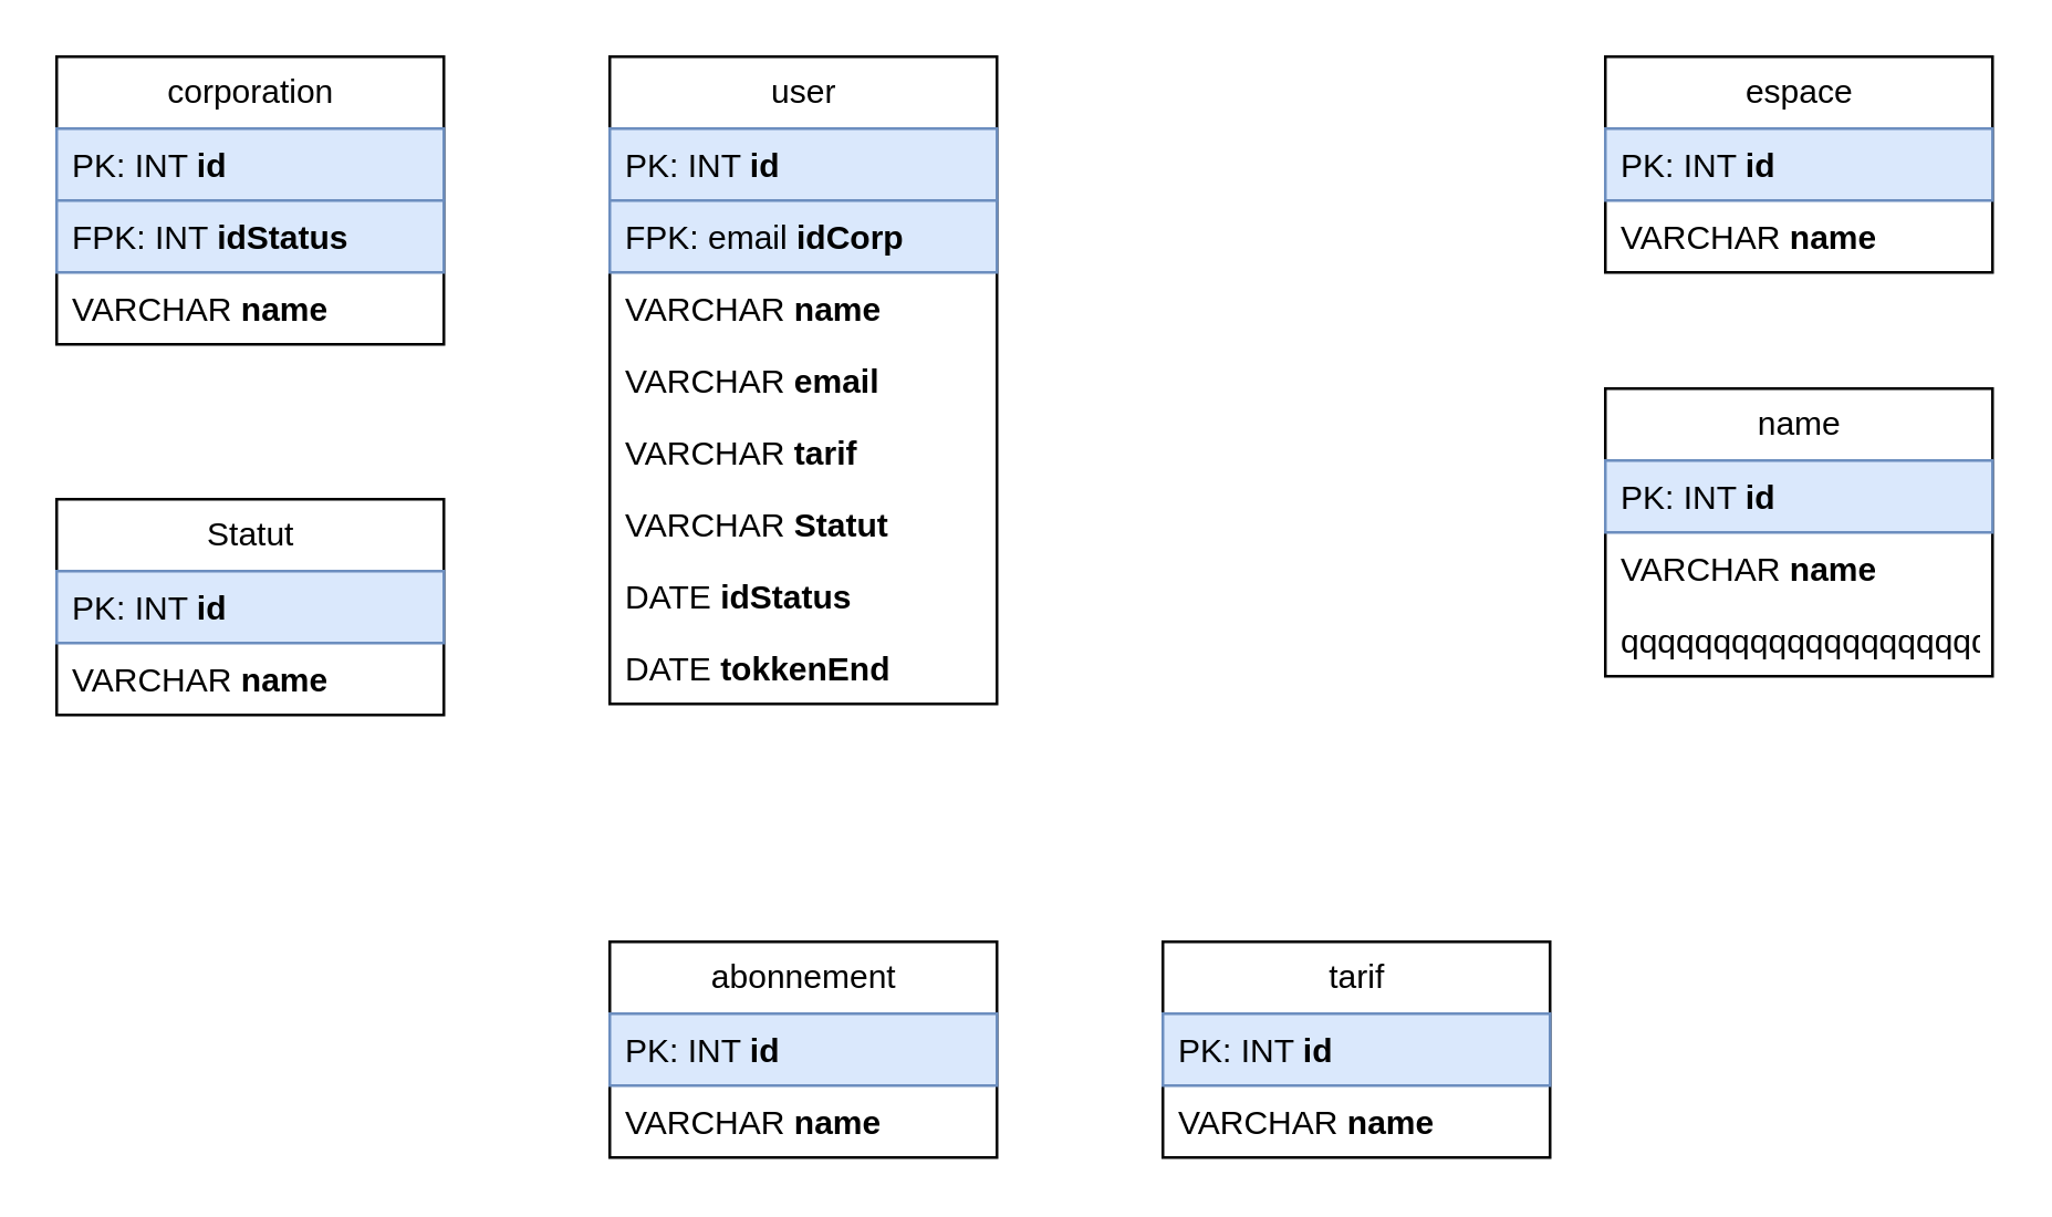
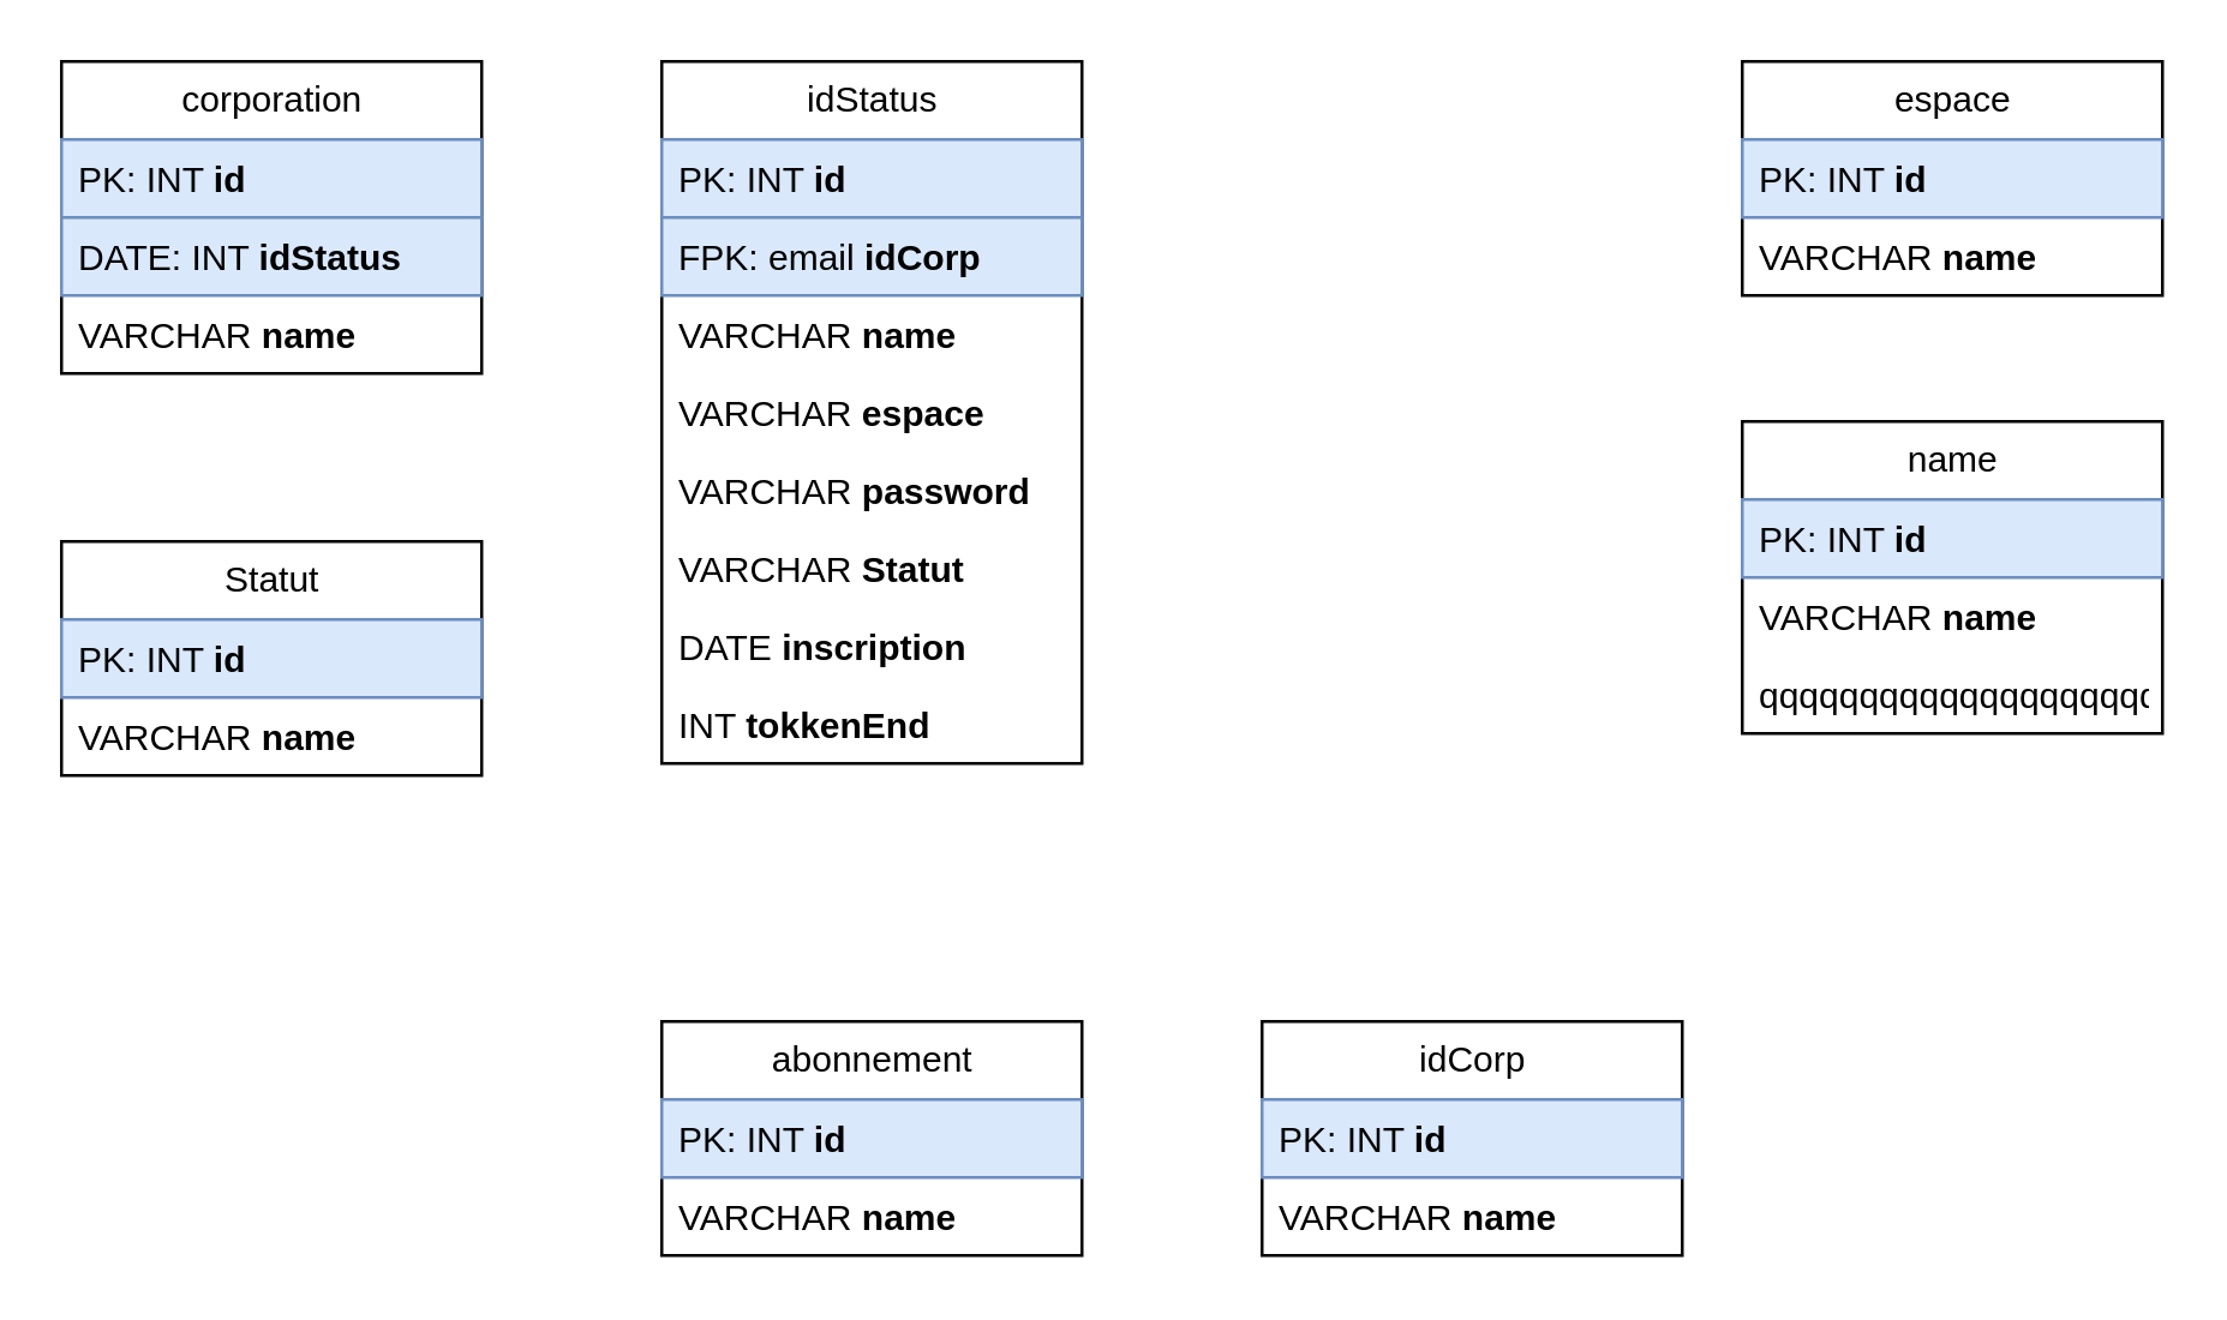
  <mxCell id="0" />
  <mxCell id="1" parent="0" />
- <mxCell id="2" value="user" style="swimlane;fontStyle=0;childLayout=stackLayout;horizontal=1;startSize=26;fillColor=none;horizontalStack=0;resizeParent=1;resizeParentMax=0;resizeLast=0;collapsible=1;marginBottom=0;html=1;" vertex="1" parent="1"><mxGeometry x="220" y="20" width="140" height="234" as="geometry" /></mxCell>
+ <mxCell id="2" value="idStatus" style="swimlane;fontStyle=0;childLayout=stackLayout;horizontal=1;startSize=26;fillColor=none;horizontalStack=0;resizeParent=1;resizeParentMax=0;resizeLast=0;collapsible=1;marginBottom=0;html=1;" vertex="1" parent="1"><mxGeometry x="220" y="20" width="140" height="234" as="geometry" /></mxCell>
  <mxCell id="3" value="PK: INT &lt;b&gt;id&lt;/b&gt;" style="text;strokeColor=#6c8ebf;fillColor=#dae8fc;align=left;verticalAlign=top;spacingLeft=4;spacingRight=4;overflow=hidden;rotatable=0;points=[[0,0.5],[1,0.5]];portConstraint=eastwest;whiteSpace=wrap;html=1;" vertex="1" parent="2"><mxGeometry y="26" width="140" height="26" as="geometry" /></mxCell>
  <mxCell id="4" value="FPK: email &lt;b&gt;idCorp&amp;nbsp;&lt;/b&gt;" style="text;strokeColor=#6c8ebf;fillColor=#dae8fc;align=left;verticalAlign=top;spacingLeft=4;spacingRight=4;overflow=hidden;rotatable=0;points=[[0,0.5],[1,0.5]];portConstraint=eastwest;whiteSpace=wrap;html=1;" vertex="1" parent="2"><mxGeometry y="52" width="140" height="26" as="geometry" /></mxCell>
  <mxCell id="5" value="VARCHAR&amp;nbsp;&lt;b&gt;name&lt;/b&gt;" style="text;strokeColor=none;fillColor=none;align=left;verticalAlign=top;spacingLeft=4;spacingRight=4;overflow=hidden;rotatable=0;points=[[0,0.5],[1,0.5]];portConstraint=eastwest;whiteSpace=wrap;html=1;" vertex="1" parent="2"><mxGeometry y="78" width="140" height="26" as="geometry" /></mxCell>
- <mxCell id="6" value="VARCHAR &lt;b&gt;email&lt;/b&gt;" style="text;strokeColor=none;fillColor=none;align=left;verticalAlign=top;spacingLeft=4;spacingRight=4;overflow=hidden;rotatable=0;points=[[0,0.5],[1,0.5]];portConstraint=eastwest;whiteSpace=wrap;html=1;" vertex="1" parent="2"><mxGeometry y="104" width="140" height="26" as="geometry" /></mxCell>
- <mxCell id="7" value="VARCHAR &lt;b&gt;tarif&lt;/b&gt;" style="text;strokeColor=none;fillColor=none;align=left;verticalAlign=top;spacingLeft=4;spacingRight=4;overflow=hidden;rotatable=0;points=[[0,0.5],[1,0.5]];portConstraint=eastwest;whiteSpace=wrap;html=1;" vertex="1" parent="2"><mxGeometry y="130" width="140" height="26" as="geometry" /></mxCell>
+ <mxCell id="6" value="VARCHAR &lt;b&gt;espace&lt;/b&gt;" style="text;strokeColor=none;fillColor=none;align=left;verticalAlign=top;spacingLeft=4;spacingRight=4;overflow=hidden;rotatable=0;points=[[0,0.5],[1,0.5]];portConstraint=eastwest;whiteSpace=wrap;html=1;" vertex="1" parent="2"><mxGeometry y="104" width="140" height="26" as="geometry" /></mxCell>
+ <mxCell id="7" value="VARCHAR &lt;b&gt;password&lt;/b&gt;" style="text;strokeColor=none;fillColor=none;align=left;verticalAlign=top;spacingLeft=4;spacingRight=4;overflow=hidden;rotatable=0;points=[[0,0.5],[1,0.5]];portConstraint=eastwest;whiteSpace=wrap;html=1;" vertex="1" parent="2"><mxGeometry y="130" width="140" height="26" as="geometry" /></mxCell>
  <mxCell id="8" value="VARCHAR &lt;b&gt;Statut&amp;nbsp;&lt;/b&gt;" style="text;strokeColor=none;fillColor=none;align=left;verticalAlign=top;spacingLeft=4;spacingRight=4;overflow=hidden;rotatable=0;points=[[0,0.5],[1,0.5]];portConstraint=eastwest;whiteSpace=wrap;html=1;" vertex="1" parent="2"><mxGeometry y="156" width="140" height="26" as="geometry" /></mxCell>
- <mxCell id="9" value="DATE &lt;b&gt;idStatus&lt;/b&gt;" style="text;strokeColor=none;fillColor=none;align=left;verticalAlign=top;spacingLeft=4;spacingRight=4;overflow=hidden;rotatable=0;points=[[0,0.5],[1,0.5]];portConstraint=eastwest;whiteSpace=wrap;html=1;" vertex="1" parent="2"><mxGeometry y="182" width="140" height="26" as="geometry" /></mxCell>
- <mxCell id="10" value="DATE &lt;b&gt;tokkenEnd&lt;/b&gt;" style="text;strokeColor=none;fillColor=none;align=left;verticalAlign=top;spacingLeft=4;spacingRight=4;overflow=hidden;rotatable=0;points=[[0,0.5],[1,0.5]];portConstraint=eastwest;whiteSpace=wrap;html=1;" vertex="1" parent="2"><mxGeometry y="208" width="140" height="26" as="geometry" /></mxCell>
+ <mxCell id="9" value="DATE &lt;b&gt;inscription&lt;/b&gt;" style="text;strokeColor=none;fillColor=none;align=left;verticalAlign=top;spacingLeft=4;spacingRight=4;overflow=hidden;rotatable=0;points=[[0,0.5],[1,0.5]];portConstraint=eastwest;whiteSpace=wrap;html=1;" vertex="1" parent="2"><mxGeometry y="182" width="140" height="26" as="geometry" /></mxCell>
+ <mxCell id="10" value="INT &lt;b&gt;tokkenEnd&lt;/b&gt;" style="text;strokeColor=none;fillColor=none;align=left;verticalAlign=top;spacingLeft=4;spacingRight=4;overflow=hidden;rotatable=0;points=[[0,0.5],[1,0.5]];portConstraint=eastwest;whiteSpace=wrap;html=1;" vertex="1" parent="2"><mxGeometry y="208" width="140" height="26" as="geometry" /></mxCell>
  <mxCell id="11" value="corporation" style="swimlane;fontStyle=0;childLayout=stackLayout;horizontal=1;startSize=26;fillColor=none;horizontalStack=0;resizeParent=1;resizeParentMax=0;resizeLast=0;collapsible=1;marginBottom=0;html=1;" vertex="1" parent="1"><mxGeometry x="20" y="20" width="140" height="104" as="geometry" /></mxCell>
  <mxCell id="12" value="PK: INT &lt;b&gt;id&lt;/b&gt;" style="text;strokeColor=#6c8ebf;fillColor=#dae8fc;align=left;verticalAlign=top;spacingLeft=4;spacingRight=4;overflow=hidden;rotatable=0;points=[[0,0.5],[1,0.5]];portConstraint=eastwest;whiteSpace=wrap;html=1;" vertex="1" parent="11"><mxGeometry y="26" width="140" height="26" as="geometry" /></mxCell>
- <mxCell id="13" value="FPK: INT &lt;b&gt;idStatus&lt;/b&gt;" style="text;strokeColor=#6c8ebf;fillColor=#dae8fc;align=left;verticalAlign=top;spacingLeft=4;spacingRight=4;overflow=hidden;rotatable=0;points=[[0,0.5],[1,0.5]];portConstraint=eastwest;whiteSpace=wrap;html=1;" vertex="1" parent="11"><mxGeometry y="52" width="140" height="26" as="geometry" /></mxCell>
+ <mxCell id="13" value="DATE: INT &lt;b&gt;idStatus&lt;/b&gt;" style="text;strokeColor=#6c8ebf;fillColor=#dae8fc;align=left;verticalAlign=top;spacingLeft=4;spacingRight=4;overflow=hidden;rotatable=0;points=[[0,0.5],[1,0.5]];portConstraint=eastwest;whiteSpace=wrap;html=1;" vertex="1" parent="11"><mxGeometry y="52" width="140" height="26" as="geometry" /></mxCell>
  <mxCell id="14" value="VARCHAR&amp;nbsp;&lt;b&gt;name&lt;/b&gt;" style="text;strokeColor=none;fillColor=none;align=left;verticalAlign=top;spacingLeft=4;spacingRight=4;overflow=hidden;rotatable=0;points=[[0,0.5],[1,0.5]];portConstraint=eastwest;whiteSpace=wrap;html=1;" vertex="1" parent="11"><mxGeometry y="78" width="140" height="26" as="geometry" /></mxCell>
  <mxCell id="15" value="Statut" style="swimlane;fontStyle=0;childLayout=stackLayout;horizontal=1;startSize=26;fillColor=none;horizontalStack=0;resizeParent=1;resizeParentMax=0;resizeLast=0;collapsible=1;marginBottom=0;html=1;" vertex="1" parent="1"><mxGeometry x="20" y="180" width="140" height="78" as="geometry" /></mxCell>
  <mxCell id="16" value="PK: INT &lt;b&gt;id&lt;/b&gt;" style="text;strokeColor=#6c8ebf;fillColor=#dae8fc;align=left;verticalAlign=top;spacingLeft=4;spacingRight=4;overflow=hidden;rotatable=0;points=[[0,0.5],[1,0.5]];portConstraint=eastwest;whiteSpace=wrap;html=1;" vertex="1" parent="15"><mxGeometry y="26" width="140" height="26" as="geometry" /></mxCell>
  <mxCell id="17" value="VARCHAR&amp;nbsp;&lt;b&gt;name&lt;/b&gt;" style="text;strokeColor=none;fillColor=none;align=left;verticalAlign=top;spacingLeft=4;spacingRight=4;overflow=hidden;rotatable=0;points=[[0,0.5],[1,0.5]];portConstraint=eastwest;whiteSpace=wrap;html=1;" vertex="1" parent="15"><mxGeometry y="52" width="140" height="26" as="geometry" /></mxCell>
  <mxCell id="18" value="abonnement" style="swimlane;fontStyle=0;childLayout=stackLayout;horizontal=1;startSize=26;fillColor=none;horizontalStack=0;resizeParent=1;resizeParentMax=0;resizeLast=0;collapsible=1;marginBottom=0;html=1;" vertex="1" parent="1"><mxGeometry x="220" y="340" width="140" height="78" as="geometry" /></mxCell>
  <mxCell id="19" value="PK: INT &lt;b&gt;id&lt;/b&gt;" style="text;strokeColor=#6c8ebf;fillColor=#dae8fc;align=left;verticalAlign=top;spacingLeft=4;spacingRight=4;overflow=hidden;rotatable=0;points=[[0,0.5],[1,0.5]];portConstraint=eastwest;whiteSpace=wrap;html=1;" vertex="1" parent="18"><mxGeometry y="26" width="140" height="26" as="geometry" /></mxCell>
  <mxCell id="20" value="VARCHAR&amp;nbsp;&lt;b&gt;name&lt;/b&gt;" style="text;strokeColor=none;fillColor=none;align=left;verticalAlign=top;spacingLeft=4;spacingRight=4;overflow=hidden;rotatable=0;points=[[0,0.5],[1,0.5]];portConstraint=eastwest;whiteSpace=wrap;html=1;" vertex="1" parent="18"><mxGeometry y="52" width="140" height="26" as="geometry" /></mxCell>
- <mxCell id="21" value="tarif" style="swimlane;fontStyle=0;childLayout=stackLayout;horizontal=1;startSize=26;fillColor=none;horizontalStack=0;resizeParent=1;resizeParentMax=0;resizeLast=0;collapsible=1;marginBottom=0;html=1;" vertex="1" parent="1"><mxGeometry x="420" y="340" width="140" height="78" as="geometry" /></mxCell>
+ <mxCell id="21" value="idCorp" style="swimlane;fontStyle=0;childLayout=stackLayout;horizontal=1;startSize=26;fillColor=none;horizontalStack=0;resizeParent=1;resizeParentMax=0;resizeLast=0;collapsible=1;marginBottom=0;html=1;" vertex="1" parent="1"><mxGeometry x="420" y="340" width="140" height="78" as="geometry" /></mxCell>
  <mxCell id="22" value="PK: INT &lt;b&gt;id&lt;/b&gt;" style="text;strokeColor=#6c8ebf;fillColor=#dae8fc;align=left;verticalAlign=top;spacingLeft=4;spacingRight=4;overflow=hidden;rotatable=0;points=[[0,0.5],[1,0.5]];portConstraint=eastwest;whiteSpace=wrap;html=1;" vertex="1" parent="21"><mxGeometry y="26" width="140" height="26" as="geometry" /></mxCell>
  <mxCell id="23" value="VARCHAR&amp;nbsp;&lt;b&gt;name&lt;/b&gt;" style="text;strokeColor=none;fillColor=none;align=left;verticalAlign=top;spacingLeft=4;spacingRight=4;overflow=hidden;rotatable=0;points=[[0,0.5],[1,0.5]];portConstraint=eastwest;whiteSpace=wrap;html=1;" vertex="1" parent="21"><mxGeometry y="52" width="140" height="26" as="geometry" /></mxCell>
  <mxCell id="24" value="espace" style="swimlane;fontStyle=0;childLayout=stackLayout;horizontal=1;startSize=26;fillColor=none;horizontalStack=0;resizeParent=1;resizeParentMax=0;resizeLast=0;collapsible=1;marginBottom=0;html=1;" vertex="1" parent="1"><mxGeometry x="580" y="20" width="140" height="78" as="geometry" /></mxCell>
  <mxCell id="25" value="PK: INT &lt;b&gt;id&lt;/b&gt;" style="text;strokeColor=#6c8ebf;fillColor=#dae8fc;align=left;verticalAlign=top;spacingLeft=4;spacingRight=4;overflow=hidden;rotatable=0;points=[[0,0.5],[1,0.5]];portConstraint=eastwest;whiteSpace=wrap;html=1;" vertex="1" parent="24"><mxGeometry y="26" width="140" height="26" as="geometry" /></mxCell>
  <mxCell id="26" value="VARCHAR&amp;nbsp;&lt;b&gt;name&lt;/b&gt;" style="text;strokeColor=none;fillColor=none;align=left;verticalAlign=top;spacingLeft=4;spacingRight=4;overflow=hidden;rotatable=0;points=[[0,0.5],[1,0.5]];portConstraint=eastwest;whiteSpace=wrap;html=1;" vertex="1" parent="24"><mxGeometry y="52" width="140" height="26" as="geometry" /></mxCell>
  <mxCell id="27" value="name" style="swimlane;fontStyle=0;childLayout=stackLayout;horizontal=1;startSize=26;fillColor=none;horizontalStack=0;resizeParent=1;resizeParentMax=0;resizeLast=0;collapsible=1;marginBottom=0;html=1;" vertex="1" parent="1"><mxGeometry x="580" y="140" width="140" height="104" as="geometry" /></mxCell>
  <mxCell id="28" value="PK: INT &lt;b&gt;id&lt;/b&gt;" style="text;strokeColor=#6c8ebf;fillColor=#dae8fc;align=left;verticalAlign=top;spacingLeft=4;spacingRight=4;overflow=hidden;rotatable=0;points=[[0,0.5],[1,0.5]];portConstraint=eastwest;whiteSpace=wrap;html=1;" vertex="1" parent="27"><mxGeometry y="26" width="140" height="26" as="geometry" /></mxCell>
  <mxCell id="29" value="VARCHAR&amp;nbsp;&lt;b&gt;name&lt;/b&gt;" style="text;strokeColor=none;fillColor=none;align=left;verticalAlign=top;spacingLeft=4;spacingRight=4;overflow=hidden;rotatable=0;points=[[0,0.5],[1,0.5]];portConstraint=eastwest;whiteSpace=wrap;html=1;" vertex="1" parent="27"><mxGeometry y="52" width="140" height="26" as="geometry" /></mxCell>
  <mxCell id="30" value="qqqqqqqqqqqqqqqqqqqqq" style="text;strokeColor=none;fillColor=none;align=left;verticalAlign=top;spacingLeft=4;spacingRight=4;overflow=hidden;rotatable=0;points=[[0,0.5],[1,0.5]];portConstraint=eastwest;whiteSpace=wrap;html=1;" vertex="1" parent="27"><mxGeometry y="78" width="140" height="26" as="geometry" /></mxCell>
